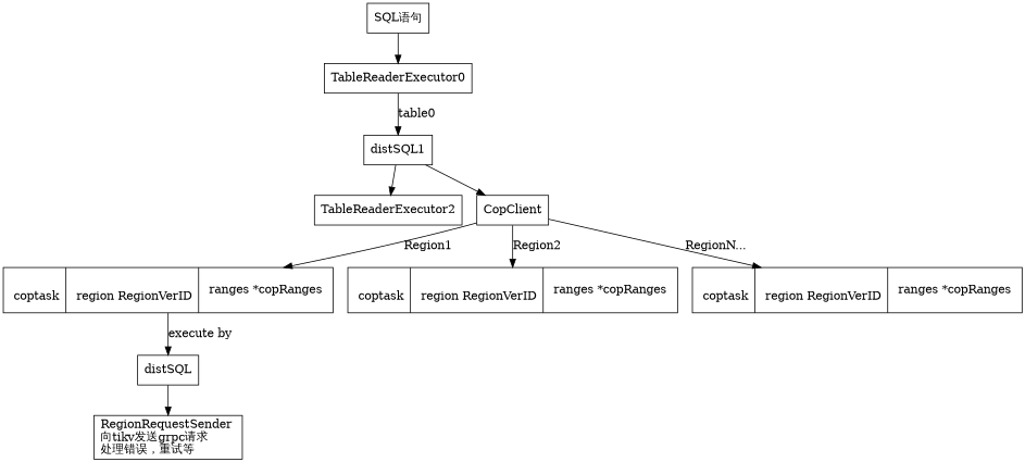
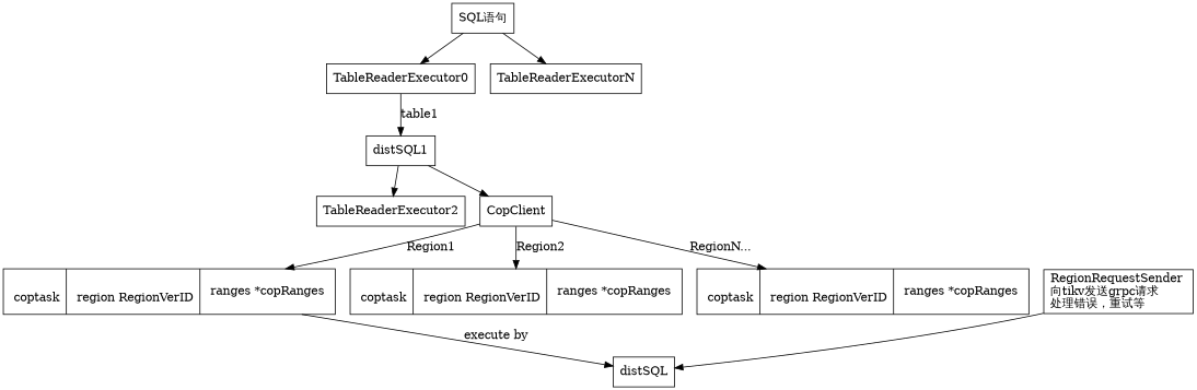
  digraph {
    newrank=true
    rankdir=TB
    node [shape=box]
    n1 [label="SQL语句"]
    n2 [label=TableReaderExecutor0]
+   TableReaderExecutorN
    distSQL1
    n5 [label="{{\n      coptask|\n      region RegionVerID\l|\n      ranges *copRanges \l\n    }}" shape=record]
    n6 [label=distSQL]
    n7 [label="RegionRequestSender \l向tikv发送grpc请求\l处理错误，重试等\l"]
    n8 [label="{{\n      coptask|\n      region RegionVerID\l|\n      ranges *copRanges \l\n    }}" shape=record]
    n9 [label="{{\n      coptask|\n      region RegionVerID\l|\n      ranges *copRanges \l\n    }}" shape=record]
    TableReaderExecutor2
    CopClient
    n1 -> n2
-   n2 -> distSQL1 [label=table0]
+   n1 -> TableReaderExecutorN
+   n2 -> distSQL1 [label=table1]
    distSQL1 -> TableReaderExecutor2
    distSQL1 -> CopClient
    n5 -> n6 [label="execute by"]
-   n6 -> n7
+   n7 -> n6
    CopClient -> n5 [label=Region1]
    CopClient -> n8 [label=Region2]
    CopClient -> n9 [label="RegionN..."]
  }
